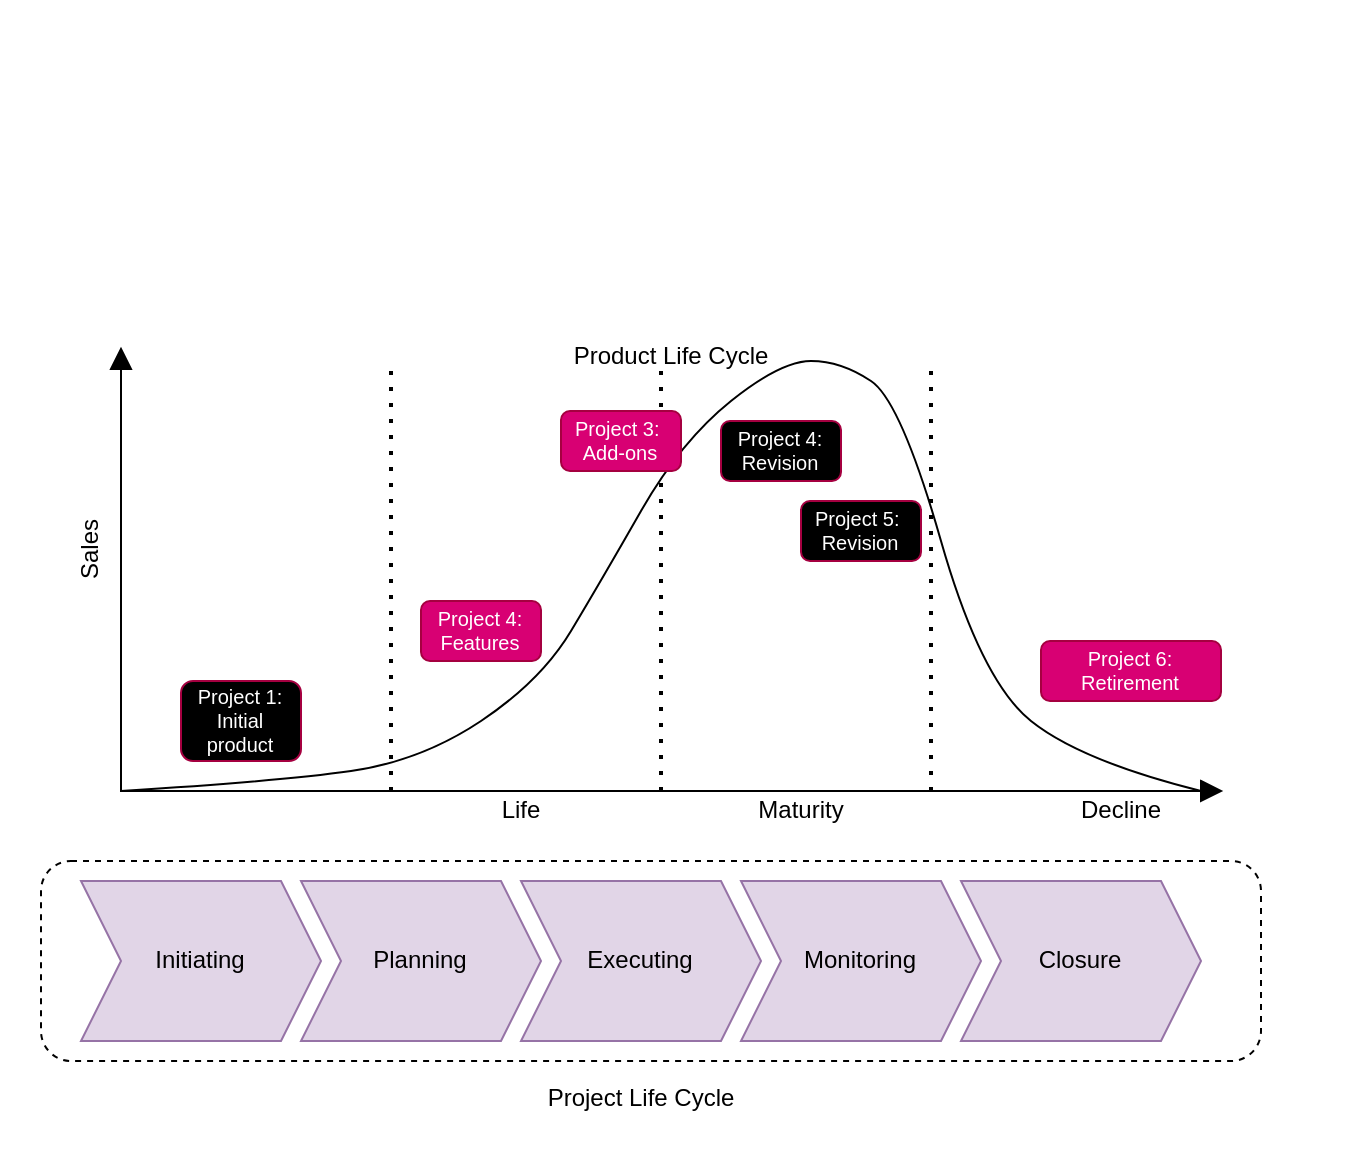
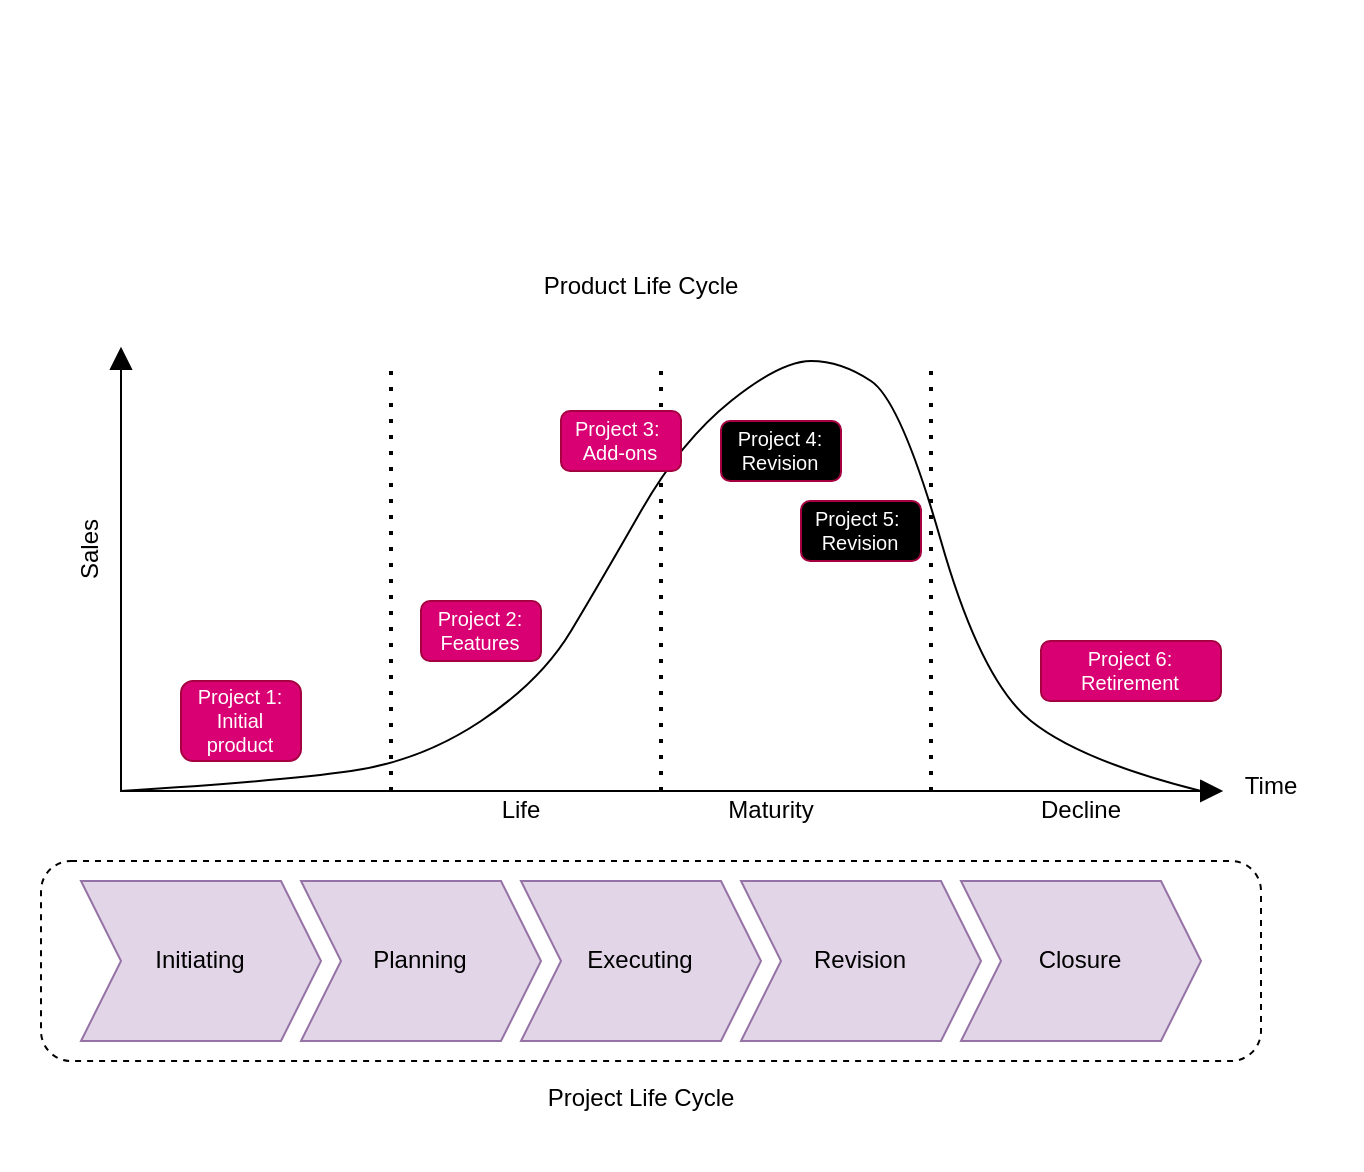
  <mxCell id="0" />
  <mxCell id="1" parent="0" />
  <mxCell id="2" value="" style="rounded=1;whiteSpace=wrap;html=1;dashed=1;" parent="1" vertex="1"><mxGeometry x="20" y="430" width="610" height="100" as="geometry" /></mxCell>
  <mxCell id="3" value="Life" style="text;html=1;align=center;verticalAlign=middle;resizable=0;points=[];autosize=1;strokeColor=none;fillColor=none;" parent="1" vertex="1"><mxGeometry x="230" y="390" width="60" height="30" as="geometry" /></mxCell>
- <mxCell id="4" value="Maturity" style="text;html=1;align=center;verticalAlign=middle;resizable=0;points=[];autosize=1;strokeColor=none;fillColor=none;" parent="1" vertex="1"><mxGeometry x="365" y="390" width="70" height="30" as="geometry" /></mxCell>
- <mxCell id="5" value="Decline" style="text;html=1;align=center;verticalAlign=middle;resizable=0;points=[];autosize=1;strokeColor=none;fillColor=none;" parent="1" vertex="1"><mxGeometry x="530" y="390" width="60" height="30" as="geometry" /></mxCell>
+ <mxCell id="4" value="Maturity" style="text;html=1;align=center;verticalAlign=middle;resizable=0;points=[];autosize=1;strokeColor=none;fillColor=none;" parent="1" vertex="1"><mxGeometry x="350" y="390" width="70" height="30" as="geometry" /></mxCell>
+ <mxCell id="5" value="Decline" style="text;html=1;align=center;verticalAlign=middle;resizable=0;points=[];autosize=1;strokeColor=none;fillColor=none;" parent="1" vertex="1"><mxGeometry x="510" y="390" width="60" height="30" as="geometry" /></mxCell>
  <mxCell id="6" value="Planning" style="shape=step;perimeter=stepPerimeter;whiteSpace=wrap;html=1;fixedSize=1;fillColor=#e1d5e7;strokeColor=#9673a6;" parent="1" vertex="1"><mxGeometry x="150" y="440" width="120" height="80" as="geometry" /></mxCell>
  <mxCell id="7" value="Executing" style="shape=step;perimeter=stepPerimeter;whiteSpace=wrap;html=1;fixedSize=1;fillColor=#e1d5e7;strokeColor=#9673a6;" parent="1" vertex="1"><mxGeometry x="260" y="440" width="120" height="80" as="geometry" /></mxCell>
- <mxCell id="8" value="Monitoring" style="shape=step;perimeter=stepPerimeter;whiteSpace=wrap;html=1;fixedSize=1;fillColor=#e1d5e7;strokeColor=#9673a6;" parent="1" vertex="1"><mxGeometry x="370" y="440" width="120" height="80" as="geometry" /></mxCell>
+ <mxCell id="8" value="Revision" style="shape=step;perimeter=stepPerimeter;whiteSpace=wrap;html=1;fixedSize=1;fillColor=#e1d5e7;strokeColor=#9673a6;" parent="1" vertex="1"><mxGeometry x="370" y="440" width="120" height="80" as="geometry" /></mxCell>
  <mxCell id="9" value="Closure" style="shape=step;perimeter=stepPerimeter;whiteSpace=wrap;html=1;fixedSize=1;fillColor=#e1d5e7;strokeColor=#9673a6;" parent="1" vertex="1"><mxGeometry x="480" y="440" width="120" height="80" as="geometry" /></mxCell>
  <mxCell id="10" value="Initiating" style="shape=step;perimeter=stepPerimeter;whiteSpace=wrap;html=1;fixedSize=1;fillColor=#e1d5e7;strokeColor=#9673a6;" parent="1" vertex="1"><mxGeometry x="40" y="440" width="120" height="80" as="geometry" /></mxCell>
  <mxCell id="11" value="" style="shape=partialRectangle;whiteSpace=wrap;html=1;bottom=0;right=0;fillColor=none;rotation=-90;" parent="1" vertex="1"><mxGeometry x="225" y="20" width="210" height="540" as="geometry" /></mxCell>
  <mxCell id="12" value="" style="endArrow=none;dashed=1;html=1;dashPattern=1 3;strokeWidth=2;rounded=0;exitX=0;exitY=0.25;exitDx=0;exitDy=0;entryX=1;entryY=0.25;entryDx=0;entryDy=0;" parent="1" source="11" target="11" edge="1"><mxGeometry width="50" height="50" relative="1" as="geometry"><mxPoint x="280" y="330" as="sourcePoint" /><mxPoint x="330" y="280" as="targetPoint" /></mxGeometry></mxCell>
  <mxCell id="13" value="" style="endArrow=none;dashed=1;html=1;dashPattern=1 3;strokeWidth=2;rounded=0;exitX=0;exitY=0.5;exitDx=0;exitDy=0;entryX=1;entryY=0.5;entryDx=0;entryDy=0;" parent="1" source="11" target="11" edge="1"><mxGeometry width="50" height="50" relative="1" as="geometry"><mxPoint x="380" y="375" as="sourcePoint" /><mxPoint x="381" y="160" as="targetPoint" /></mxGeometry></mxCell>
  <mxCell id="14" value="" style="endArrow=none;dashed=1;html=1;dashPattern=1 3;strokeWidth=2;rounded=0;exitX=0;exitY=0.75;exitDx=0;exitDy=0;entryX=1;entryY=0.75;entryDx=0;entryDy=0;" parent="1" source="11" target="11" edge="1"><mxGeometry width="50" height="50" relative="1" as="geometry"><mxPoint x="450" y="400" as="sourcePoint" /><mxPoint x="450" y="190" as="targetPoint" /></mxGeometry></mxCell>
  <mxCell id="15" value="" style="endArrow=none;html=1;rounded=0;exitX=0;exitY=0;exitDx=0;exitDy=0;entryX=0;entryY=1;entryDx=0;entryDy=0;curved=1;" parent="1" source="11" target="11" edge="1"><mxGeometry width="50" height="50" relative="1" as="geometry"><mxPoint x="110" y="330" as="sourcePoint" /><mxPoint x="310" y="160" as="targetPoint" /><Array as="points"><mxPoint x="140" y="390" /><mxPoint x="210" y="380" /><mxPoint x="270" y="340" /><mxPoint x="300" y="290" /><mxPoint x="340" y="220" /><mxPoint x="390" y="180" /><mxPoint x="420" y="180" /><mxPoint x="450" y="200" /><mxPoint x="490" y="340" /><mxPoint x="540" y="380" /></Array></mxGeometry></mxCell>
- <mxCell id="16" value="Project 1: &lt;br&gt;Initial product" style="rounded=1;whiteSpace=wrap;html=1;fillColor=#000000;fontColor=#ffffff;strokeColor=#A50040;fontSize=10;" parent="1" vertex="1"><mxGeometry x="90" y="340" width="60" height="40" as="geometry" /></mxCell>
- <mxCell id="17" value="Project 4: &lt;br&gt;Features" style="rounded=1;whiteSpace=wrap;html=1;fillColor=#d80073;fontColor=#ffffff;strokeColor=#A50040;fontSize=10;" parent="1" vertex="1"><mxGeometry x="210" y="300" width="60" height="30" as="geometry" /></mxCell>
+ <mxCell id="16" value="Project 1: &lt;br&gt;Initial product" style="rounded=1;whiteSpace=wrap;html=1;fillColor=#d80073;fontColor=#ffffff;strokeColor=#A50040;fontSize=10;" parent="1" vertex="1"><mxGeometry x="90" y="340" width="60" height="40" as="geometry" /></mxCell>
+ <mxCell id="17" value="Project 2: &lt;br&gt;Features" style="rounded=1;whiteSpace=wrap;html=1;fillColor=#d80073;fontColor=#ffffff;strokeColor=#A50040;fontSize=10;" parent="1" vertex="1"><mxGeometry x="210" y="300" width="60" height="30" as="geometry" /></mxCell>
  <mxCell id="18" value="Project 3:&amp;nbsp;&lt;br&gt;Add-ons" style="rounded=1;whiteSpace=wrap;html=1;fillColor=#d80073;fontColor=#ffffff;strokeColor=#A50040;fontSize=10;" parent="1" vertex="1"><mxGeometry x="280" y="205" width="60" height="30" as="geometry" /></mxCell>
  <mxCell id="19" value="Project 5:&amp;nbsp;&lt;br&gt;Revision" style="rounded=1;whiteSpace=wrap;html=1;fillColor=#000000;fontColor=#ffffff;strokeColor=#A50040;fontSize=10;" parent="1" vertex="1"><mxGeometry x="400" y="250" width="60" height="30" as="geometry" /></mxCell>
  <mxCell id="20" value="Project 4: &lt;br&gt;Revision" style="rounded=1;whiteSpace=wrap;html=1;fillColor=#000000;fontColor=#ffffff;strokeColor=#A50040;fontSize=10;" parent="1" vertex="1"><mxGeometry x="360" y="210" width="60" height="30" as="geometry" /></mxCell>
  <mxCell id="21" value="Project 6: &lt;br&gt;Retirement" style="rounded=1;whiteSpace=wrap;html=1;fillColor=#d80073;fontColor=#ffffff;strokeColor=#A50040;fontSize=10;" parent="1" vertex="1"><mxGeometry x="520" y="320" width="90" height="30" as="geometry" /></mxCell>
  <mxCell id="22" value="Project Life Cycle" style="text;html=1;align=center;verticalAlign=middle;resizable=0;points=[];autosize=1;strokeColor=none;fillColor=none;" parent="1" vertex="1"><mxGeometry x="260" y="534" width="120" height="30" as="geometry" /></mxCell>
+ <mxCell id="23" value="Time" style="text;html=1;align=center;verticalAlign=middle;resizable=0;points=[];autosize=1;strokeColor=none;fillColor=none;" parent="1" vertex="1"><mxGeometry x="610" y="377.5" width="50" height="30" as="geometry" /></mxCell>
  <mxCell id="24" value="" style="triangle;whiteSpace=wrap;html=1;fillColor=#000000;fontColor=#ffffff;strokeColor=#000000;rotation=-90;" parent="1" vertex="1"><mxGeometry x="55" y="174" width="10" height="10" as="geometry" /></mxCell>
  <mxCell id="25" value="" style="triangle;whiteSpace=wrap;html=1;fillColor=#000000;fontColor=#ffffff;strokeColor=#000000;rotation=0;" parent="1" vertex="1"><mxGeometry x="600" y="390" width="10" height="10" as="geometry" /></mxCell>
  <mxCell id="26" value="Sales" style="text;html=1;align=center;verticalAlign=middle;resizable=0;points=[];autosize=1;strokeColor=none;fillColor=none;rotation=-90;" parent="1" vertex="1"><mxGeometry x="20" y="260" width="50" height="30" as="geometry" /></mxCell>
- <mxCell id="27" value="Product Life Cycle" style="text;html=1;align=center;verticalAlign=middle;resizable=0;points=[];autosize=1;strokeColor=none;fillColor=none;" parent="1" vertex="1"><mxGeometry x="275" y="163" width="120" height="30" as="geometry" /></mxCell>
+ <mxCell id="27" value="Product Life Cycle" style="text;html=1;align=center;verticalAlign=middle;resizable=0;points=[];autosize=1;strokeColor=none;fillColor=none;" parent="1" vertex="1"><mxGeometry x="260" y="128" width="120" height="30" as="geometry" /></mxCell>
